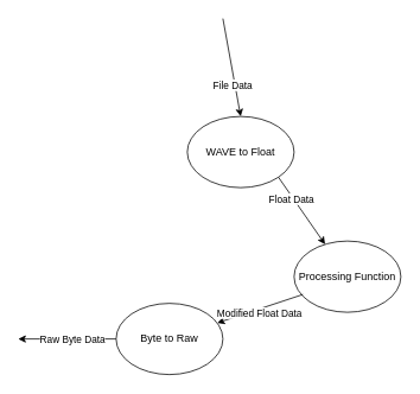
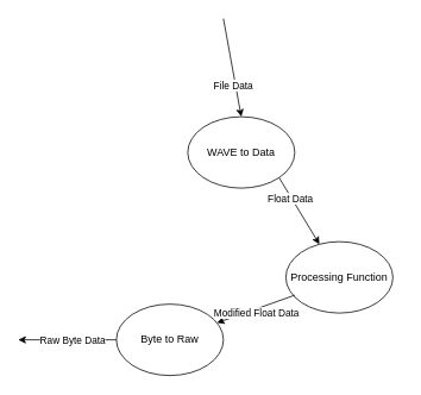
  <mxCell id="0" />
  <mxCell id="1" parent="0" />
- <mxCell id="2" value="WAVE to Float" style="ellipse;whiteSpace=wrap;html=1;" vertex="1" parent="1"><mxGeometry x="210" y="130" width="120" height="80" as="geometry" /></mxCell>
- <mxCell id="3" value="Processing Function" style="ellipse;whiteSpace=wrap;html=1;" vertex="1" parent="1"><mxGeometry x="330" y="270" width="120" height="80" as="geometry" /></mxCell>
+ <mxCell id="2" value="WAVE to Data" style="ellipse;whiteSpace=wrap;html=1;" vertex="1" parent="1"><mxGeometry x="210" y="130" width="120" height="80" as="geometry" /></mxCell>
+ <mxCell id="3" value="Processing Function" style="ellipse;whiteSpace=wrap;html=1;" vertex="1" parent="1"><mxGeometry x="320" y="270" width="120" height="80" as="geometry" /></mxCell>
  <mxCell id="4" value="Byte to Raw" style="ellipse;whiteSpace=wrap;html=1;" vertex="1" parent="1"><mxGeometry x="130" y="340" width="120" height="80" as="geometry" /></mxCell>
  <mxCell id="5" value="" style="endArrow=classic;html=1;entryX=0.5;entryY=0;entryDx=0;entryDy=0;" edge="1" parent="1" target="2"><mxGeometry width="50" height="50" relative="1" as="geometry"><mxPoint x="250" y="20" as="sourcePoint" /><mxPoint x="260" y="30" as="targetPoint" /></mxGeometry></mxCell>
  <mxCell id="6" value="File Data" style="edgeLabel;html=1;align=center;verticalAlign=middle;resizable=0;points=[];" vertex="1" connectable="0" parent="5"><mxGeometry x="0.334" y="-3" relative="1" as="geometry"><mxPoint as="offset" /></mxGeometry></mxCell>
  <mxCell id="7" value="" style="endArrow=classic;html=1;exitX=0;exitY=0.5;exitDx=0;exitDy=0;" edge="1" parent="1" source="4"><mxGeometry width="50" height="50" relative="1" as="geometry"><mxPoint x="80" y="320" as="sourcePoint" /><mxPoint x="20" y="380" as="targetPoint" /></mxGeometry></mxCell>
  <mxCell id="8" value="Raw Byte Data" style="edgeLabel;html=1;align=center;verticalAlign=middle;resizable=0;points=[];" vertex="1" connectable="0" parent="7"><mxGeometry x="0.291" y="3" relative="1" as="geometry"><mxPoint x="21" y="-3" as="offset" /></mxGeometry></mxCell>
  <mxCell id="9" value="" style="endArrow=classic;html=1;exitX=0.083;exitY=0.75;exitDx=0;exitDy=0;exitPerimeter=0;" edge="1" parent="1" source="3" target="4"><mxGeometry width="50" height="50" relative="1" as="geometry"><mxPoint x="440" y="430" as="sourcePoint" /><mxPoint x="490" y="380" as="targetPoint" /></mxGeometry></mxCell>
  <mxCell id="10" value="Modified Float Data" style="edgeLabel;html=1;align=center;verticalAlign=middle;resizable=0;points=[];" vertex="1" connectable="0" parent="9"><mxGeometry x="0.438" y="4" relative="1" as="geometry"><mxPoint x="18.06" y="-6.81" as="offset" /></mxGeometry></mxCell>
  <mxCell id="11" value="" style="endArrow=classic;html=1;exitX=1;exitY=1;exitDx=0;exitDy=0;" edge="1" parent="1" source="2" target="3"><mxGeometry width="50" height="50" relative="1" as="geometry"><mxPoint x="350" y="200" as="sourcePoint" /><mxPoint x="400" y="150" as="targetPoint" /></mxGeometry></mxCell>
  <mxCell id="12" value="Float Data" style="edgeLabel;html=1;align=center;verticalAlign=middle;resizable=0;points=[];" vertex="1" connectable="0" parent="11"><mxGeometry x="-0.395" y="-2" relative="1" as="geometry"><mxPoint as="offset" /></mxGeometry></mxCell>
